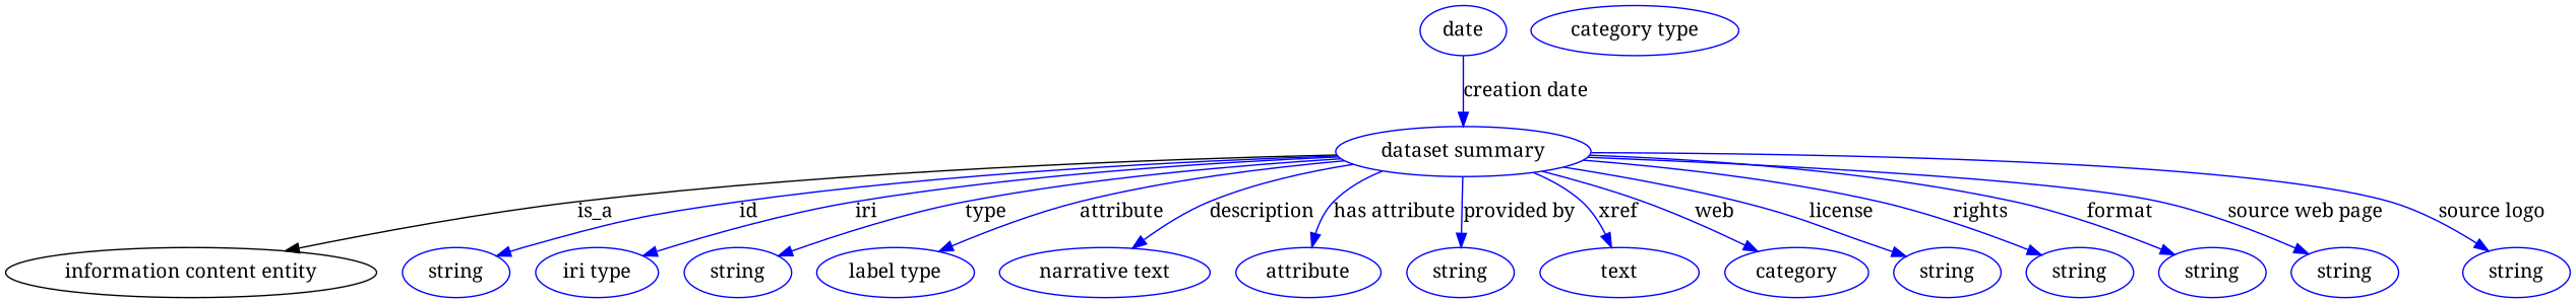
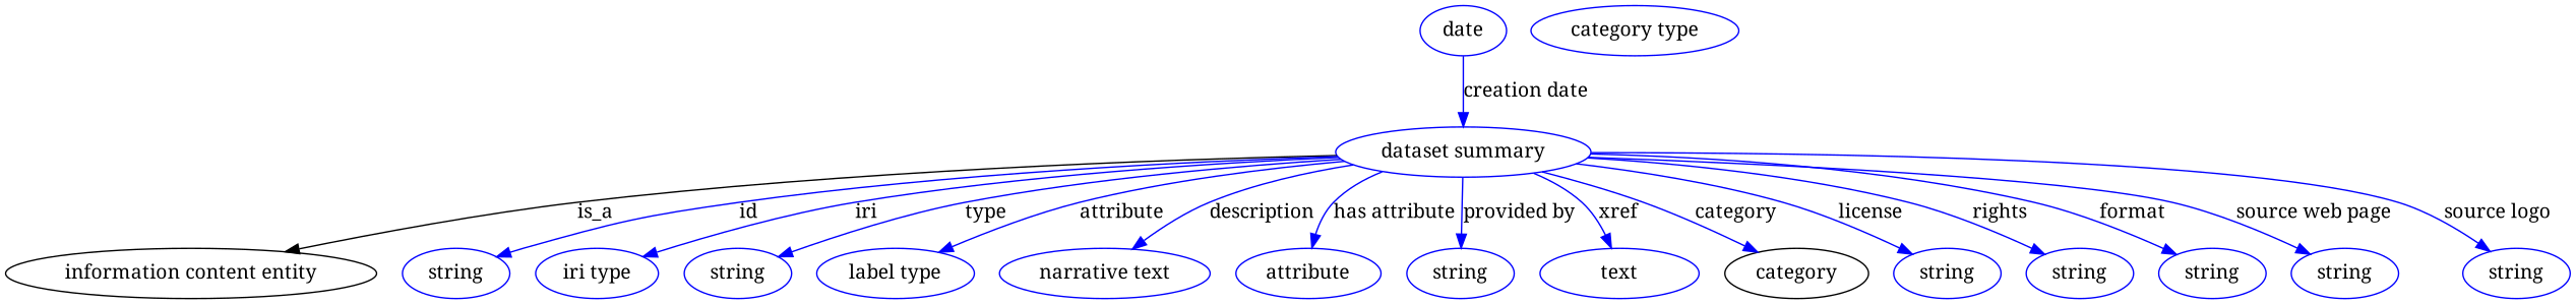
  digraph {
    fontname="Noto Serif"
    node [color=blue fontname="Noto Serif"]
    edge [fontname="Noto Serif" color=blue style=solid]
    n1 [height=0.5 label="dataset summary" width=2.5456]
    "information content entity" [height=0.5 width=3.7011 color=""]
    n3 [height=0.5 label=string width=1.0652]
    n4 [height=0.5 label="iri type" width=1.2277]
    n5 [height=0.5 label=string width=1.0652]
    n6 [height=0.5 label="label type" width=1.5707]
    n7 [height=0.5 label="narrative text" width=2.0943]
    n8 [height=0.5 label=attribute width=1.4443]
    n9 [height=0.5 label=string width=1.0652]
    n10 [height=0.5 label=text width=1.5887]
-   category [height=0.5 width=1.4263]
+   category [height=0.5 width=1.4263 color=""]
    n12 [height=0.5 label=string width=1.0652]
    n13 [height=0.5 label=string width=1.0652]
    n14 [height=0.5 label=string width=1.0652]
    n15 [height=0.5 label=string width=1.0652]
    n16 [height=0.5 label=string width=1.0652]
    n17 [height=0.5 label=date width=0.86659]
    n18 [height=0.5 label="category type" width=2.0762]
    n1 -> "information content entity" [label=is_a color="" style=""]
    n1 -> n3 [label=id]
    n1 -> n4 [label=iri]
    n1 -> n5 [label=type]
    n1 -> n6 [label=attribute]
    n1 -> n7 [label=description]
    n1 -> n8 [label="has attribute"]
    n1 -> n9 [label="provided by"]
    n1 -> n10 [label=xref]
-   n1 -> category [label=web]
+   n1 -> category [label=category]
    n1 -> n12 [label=license]
    n1 -> n13 [label=rights]
    n1 -> n14 [label=format]
    n1 -> n15 [label="source web page"]
    n1 -> n16 [label="source logo"]
    n17 -> n1 [label="creation date"]
  }
